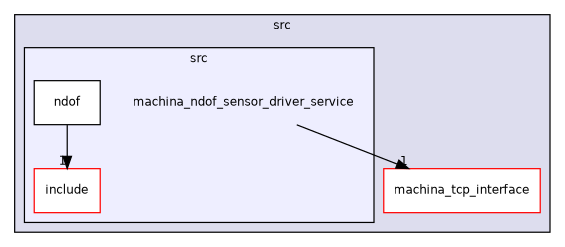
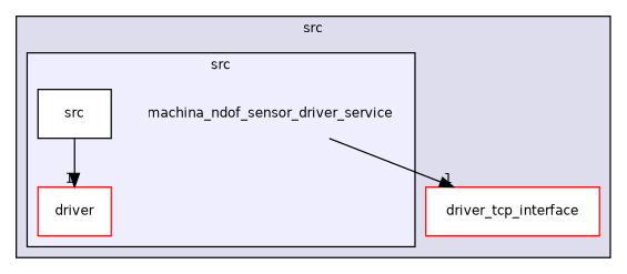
  digraph {
    compound=true
    node [fontname=Helvetica fontsize=10 shape=box fillcolor=white style=filled]
    edge [headlabel=1 labeldistance=1.5 labelfontname=Helvetica labelfontsize=10]
    n1 [label=machina_ndof_sensor_driver_service shape=plaintext fillcolor="" style=""]
-   n2 [color=red label=include]
-   n3 [label=ndof]
-   n4 [color=red label=machina_tcp_interface]
+   n2 [color=red label=driver]
+   n3 [label=src]
+   n4 [color=red label=driver_tcp_interface]
    subgraph cluster_1 {
      bgcolor="#ddddee"
      fontname=Helvetica
      fontsize=10
      label=src
      pencolor=black
      n4
      subgraph cluster_2 {
        bgcolor="#eeeeff"
        fontname=Helvetica
        fontsize=10
        label=src
        pencolor=black
        n1
        n2
        n3
      }
    }
    n1 -> n4
    n3 -> n2
  }
